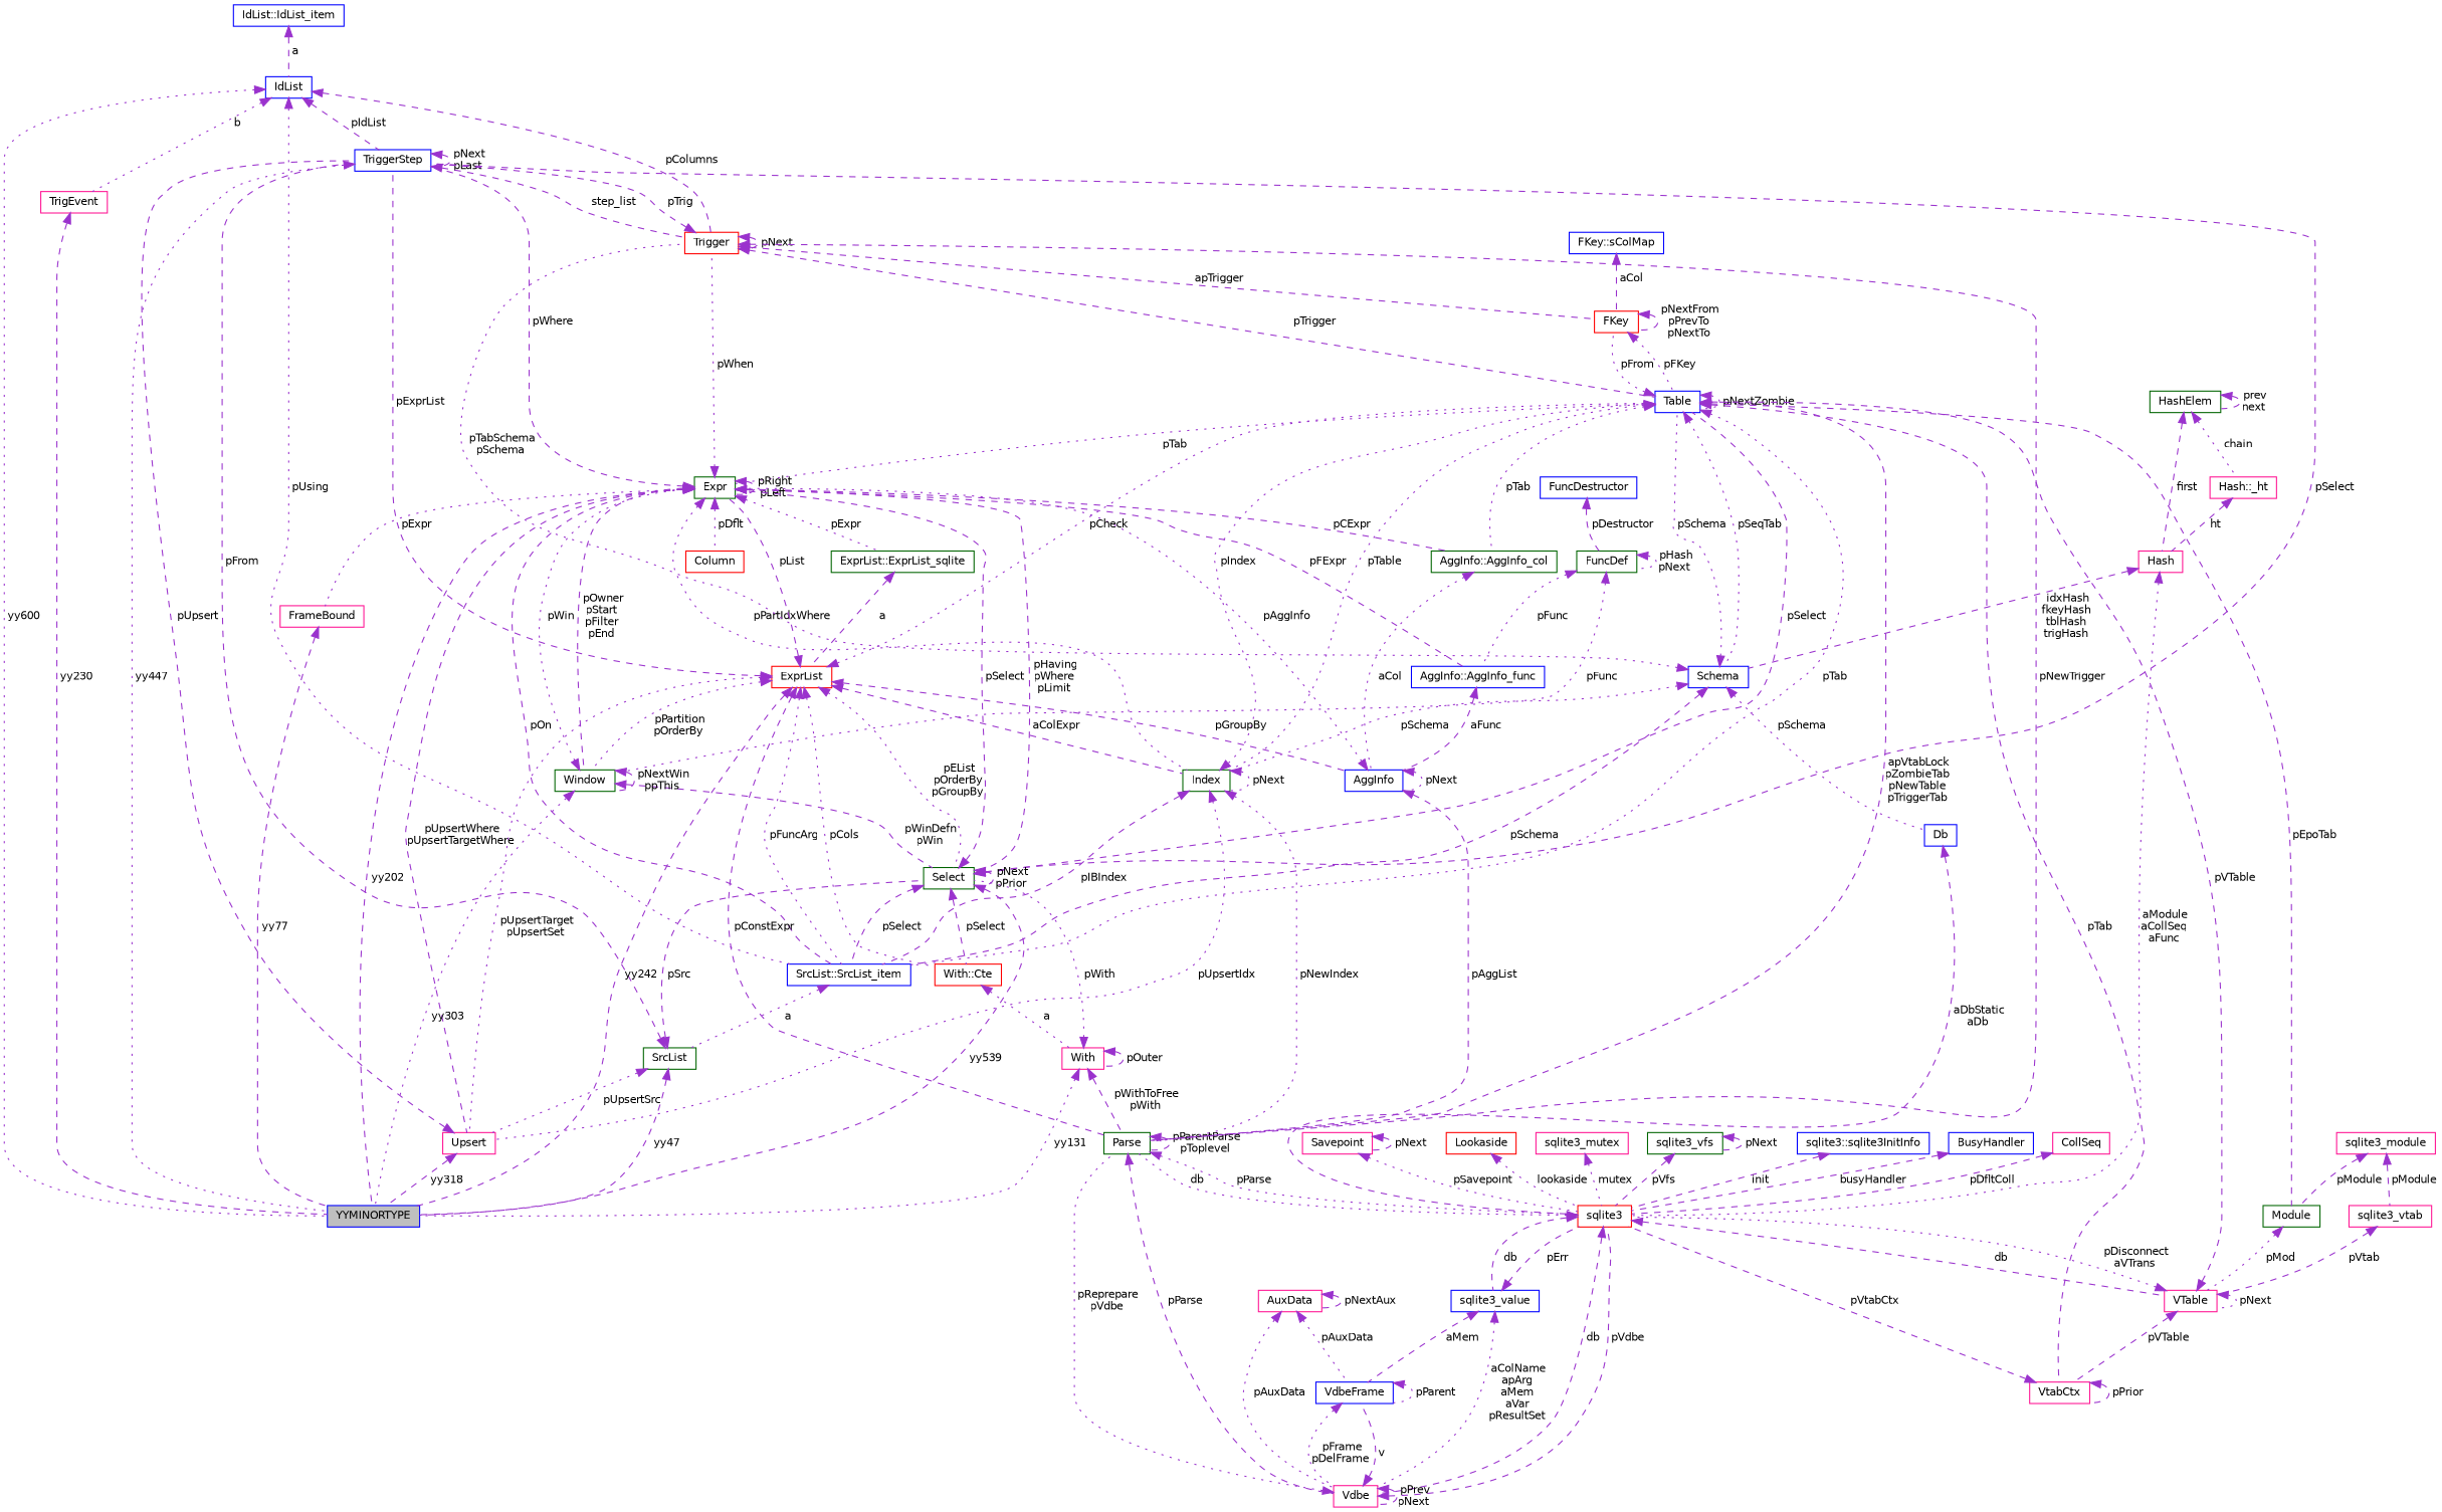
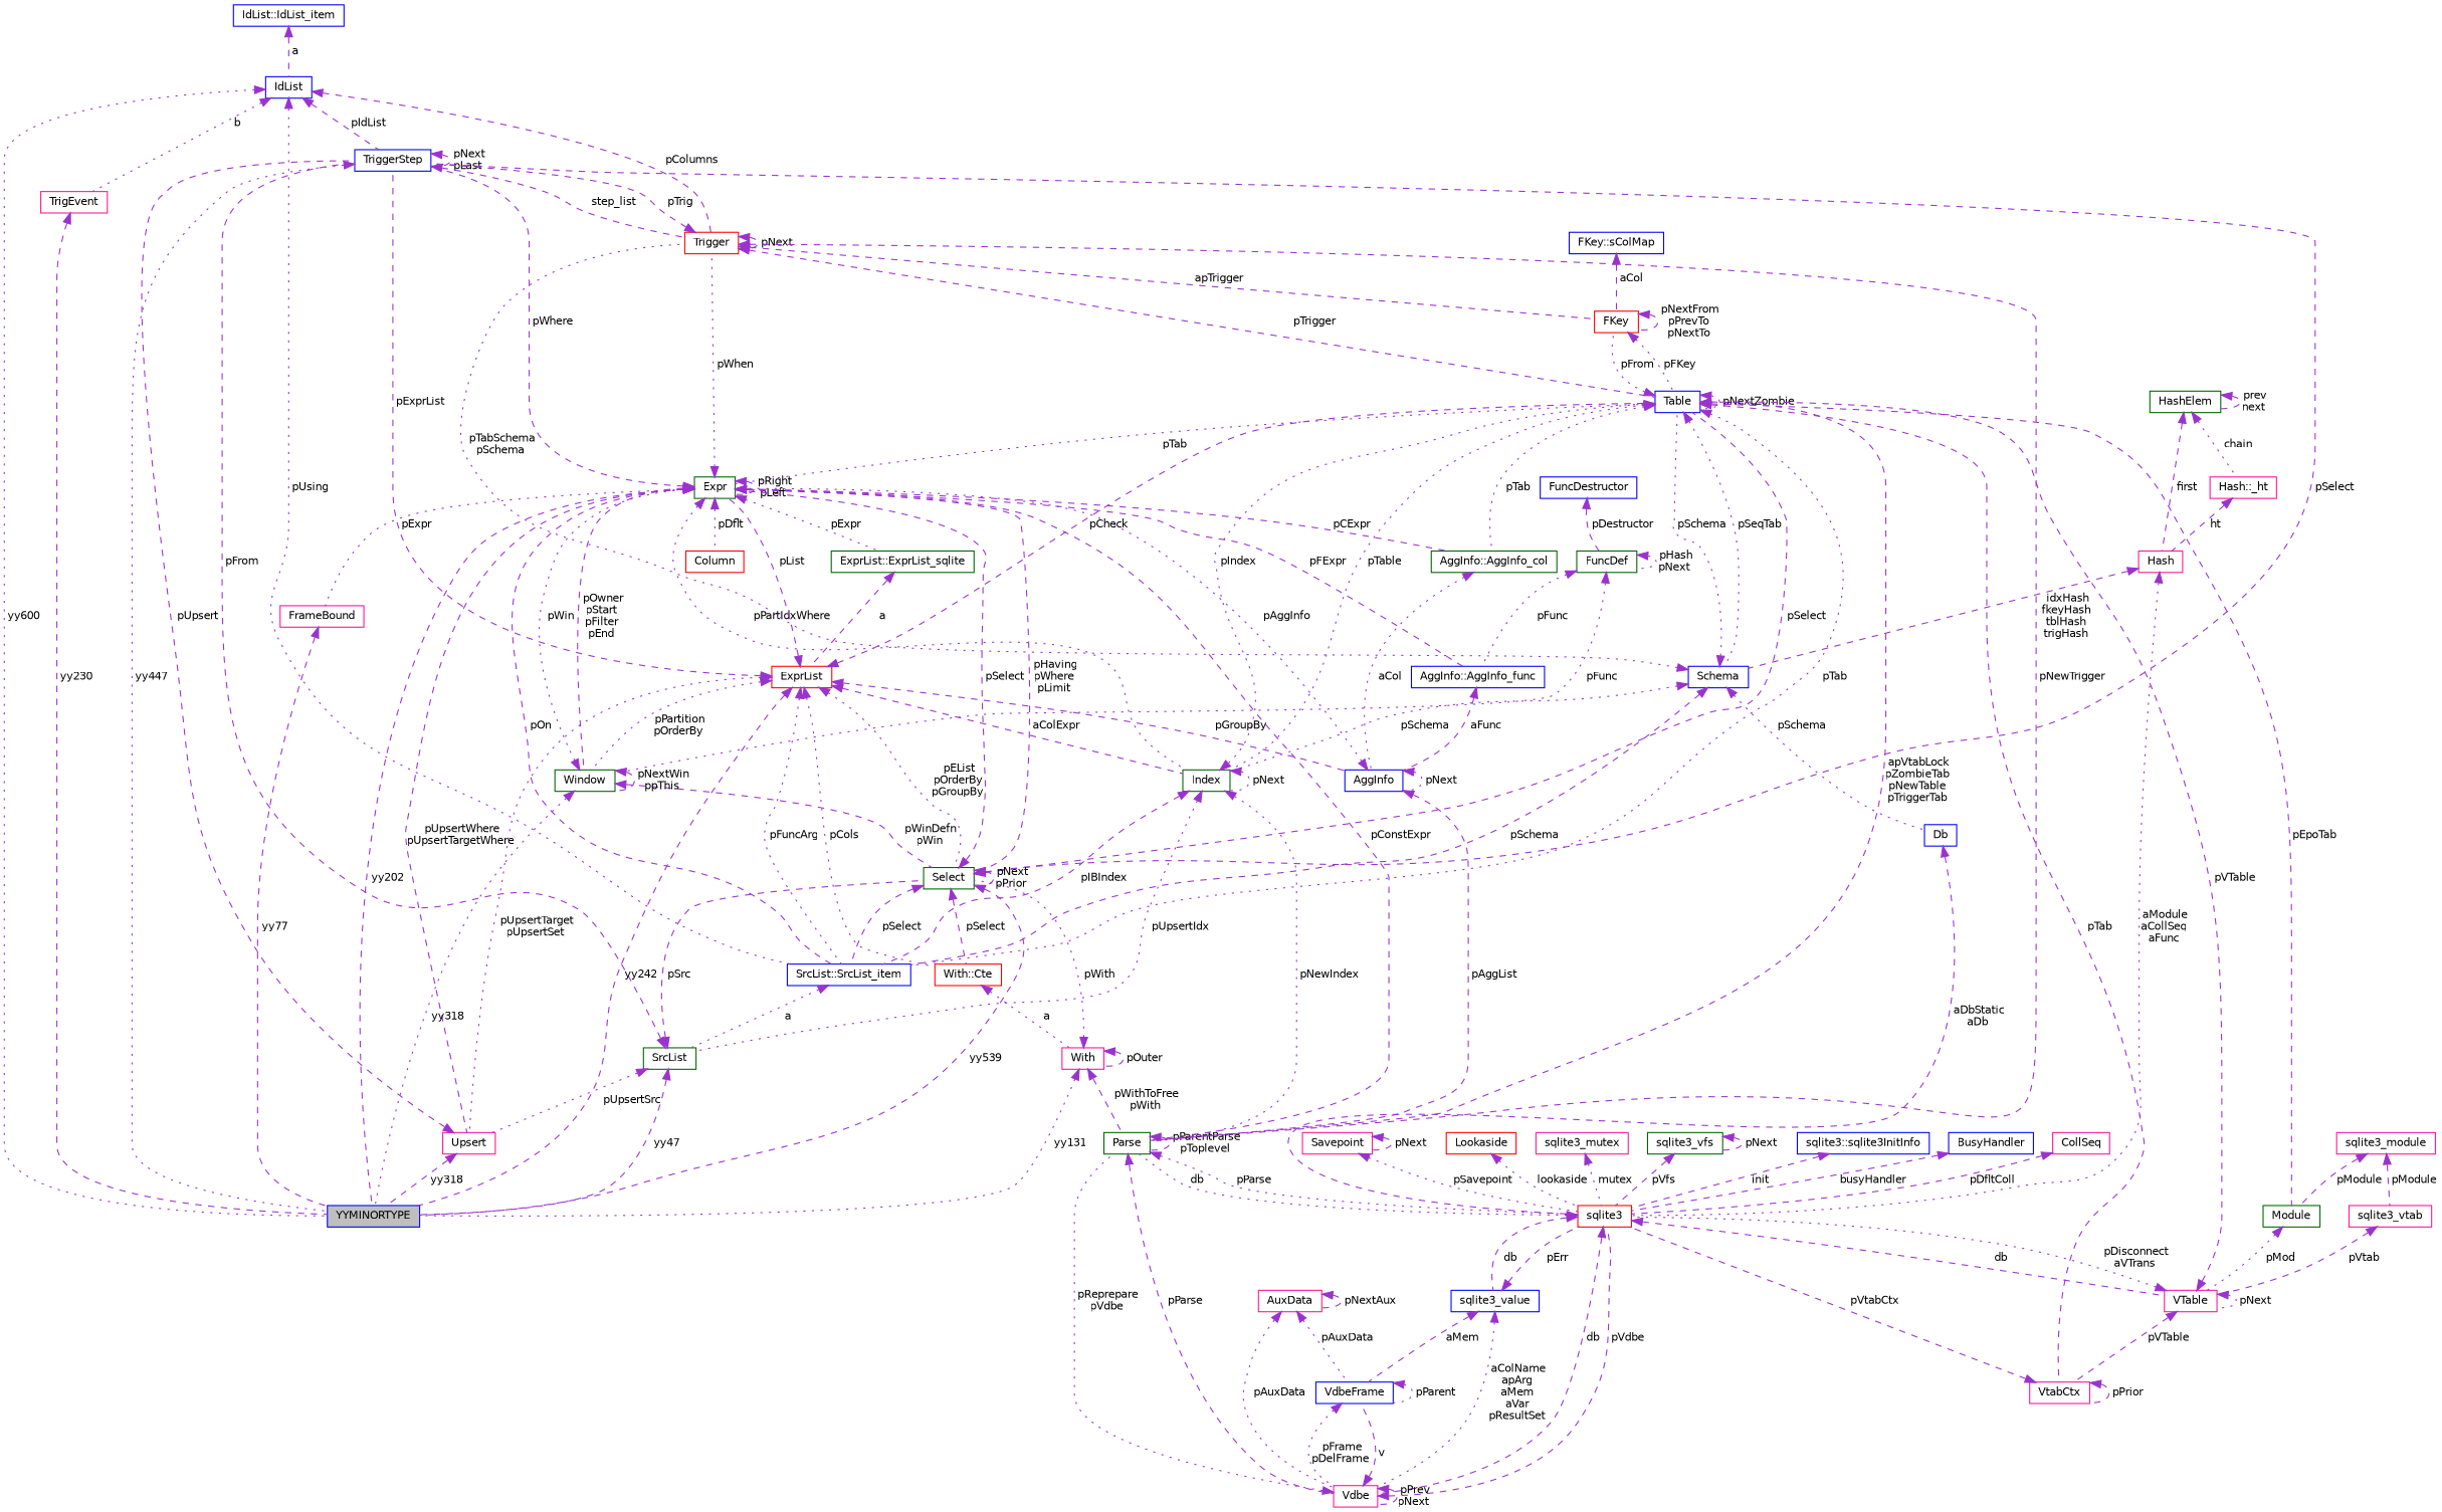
  digraph {
    node [color=blue fillcolor=white fontname=Helvetica fontsize=10 shape=record style=filled]
    edge [color=darkorchid3 dir=back fontname=Helvetica fontsize=10 labelfontname=Helvetica labelfontsize=10 style=dashed]
    n1 [fillcolor=grey75 fontcolor=black height=0.2 label=YYMINORTYPE width=0.4]
    n2 [height=0.2 label=TriggerStep width=0.4]
    n3 [color=red height=0.2 label=Trigger width=0.4]
    n4 [color=darkgreen height=0.2 label=Parse width=0.4]
    n5 [height=0.2 label=Table width=0.4]
    n6 [color=red height=0.2 label=FKey width=0.4]
    n7 [color=darkgreen height=0.2 label=Expr width=0.4]
    n8 [color=darkgreen height=0.2 label="AggInfo::AggInfo_col" width=0.4]
    n9 [color=red height=0.2 label=Column width=0.4]
    n10 [color=darkgreen height=0.2 label=Select width=0.4]
    n11 [height=0.2 label="SrcList::SrcList_item" width=0.4]
    n12 [color=darkgreen height=0.2 label=Index width=0.4]
    n13 [color=darkgreen height=0.2 label="ExprList::ExprList_sqlite" width=0.4]
    n14 [color=darkgreen height=0.2 label=Window width=0.4]
    n15 [height=0.2 label="AggInfo::AggInfo_func" width=0.4]
    n16 [color=deeppink height=0.2 label=Upsert width=0.4]
    n17 [color=deeppink height=0.2 label=FrameBound width=0.4]
    n18 [height=0.2 label=AggInfo width=0.4]
    n19 [color=red height=0.2 label="With::Cte" width=0.4]
    n20 [color=darkgreen height=0.2 label=SrcList width=0.4]
    n21 [color=red height=0.2 label=ExprList width=0.4]
    n22 [color=red height=0.2 label=sqlite3 width=0.4]
    n23 [color=deeppink height=0.2 label=Vdbe width=0.4]
    n24 [height=0.2 label=Schema width=0.4]
    n25 [color=deeppink height=0.2 label=VtabCtx width=0.4]
    n26 [color=darkgreen height=0.2 label=Module width=0.4]
    n27 [height=0.2 label=Db width=0.4]
    n28 [color=deeppink height=0.2 label=VTable width=0.4]
    n29 [color=deeppink height=0.2 label=Hash width=0.4]
    n30 [height=0.2 label=sqlite3_value width=0.4]
    n31 [color=deeppink height=0.2 label="Hash::_ht" width=0.4]
    n32 [color=darkgreen height=0.2 label=HashElem width=0.4]
    n33 [height=0.2 label="FKey::sColMap" width=0.4]
    n34 [height=0.2 label=IdList width=0.4]
    n35 [color=deeppink height=0.2 label=TrigEvent width=0.4]
    n36 [height=0.2 label="IdList::IdList_item" width=0.4]
    n37 [height=0.2 label=VdbeFrame width=0.4]
    n38 [color=deeppink height=0.2 label=AuxData width=0.4]
    n39 [color=deeppink height=0.2 label=With width=0.4]
    n40 [color=darkgreen height=0.2 label=FuncDef width=0.4]
    n41 [height=0.2 label=FuncDestructor width=0.4]
    n42 [color=deeppink height=0.2 label=Savepoint width=0.4]
    n43 [color=red height=0.2 label=Lookaside width=0.4]
    n44 [color=deeppink height=0.2 label=sqlite3_mutex width=0.4]
    n45 [color=darkgreen height=0.2 label=sqlite3_vfs width=0.4]
    n46 [height=0.2 label="sqlite3::sqlite3InitInfo" width=0.4]
    n47 [height=0.2 label=BusyHandler width=0.4]
    n48 [color=deeppink height=0.2 label=CollSeq width=0.4]
    n49 [color=deeppink height=0.2 label=sqlite3_module width=0.4]
    n50 [color=deeppink height=0.2 label=sqlite3_vtab width=0.4]
    n2 -> n1 [label=" yy447" style=dotted]
    n2 -> n2 [label=" pNext\npLast"]
    n2 -> n3 [label=" step_list"]
    n3 -> n2 [label=" pTrig"]
    n3 -> n3 [label=" pNext"]
    n3 -> n4 [label=" pNewTrigger"]
    n3 -> n5 [label=" pTrigger"]
    n3 -> n6 [label=" apTrigger"]
    n4 -> n4 [label=" pParentParse\npToplevel"]
    n4 -> n22 [label=" pParse" style=dotted]
    n4 -> n23 [label=" pParse"]
    n5 -> n4 [label=" apVtabLock\npZombieTab\npNewTable\npTriggerTab"]
    n5 -> n5 [label=" pNextZombie" style=dotted]
    n5 -> n6 [label=" pFrom" style=dotted]
    n5 -> n7 [label=" pTab" style=dotted]
    n5 -> n8 [label=" pTab" style=dotted]
    n5 -> n11 [label=" pTab" style=dotted]
    n5 -> n12 [label=" pTable" style=dotted]
    n5 -> n24 [label=" pSeqTab" style=dotted]
    n5 -> n25 [label=" pTab"]
    n5 -> n26 [label=" pEpoTab"]
    n6 -> n5 [label=" pFKey" style=dotted]
    n6 -> n6 [label=" pNextFrom\npPrevTo\npNextTo"]
    n7 -> n1 [label=" yy202"]
    n7 -> n2 [label=" pWhere"]
    n7 -> n3 [label=" pWhen" style=dotted]
    n7 -> n7 [label=" pRight\npLeft"]
    n7 -> n8 [label=" pCExpr"]
    n7 -> n9 [label=" pDflt" style=dotted]
    n7 -> n10 [label=" pHaving\npWhere\npLimit"]
    n7 -> n11 [label=" pOn"]
    n7 -> n12 [label=" pPartIdxWhere" style=dotted]
    n7 -> n13 [label=" pExpr" style=dotted]
    n7 -> n14 [label=" pOwner\npStart\npFilter\npEnd"]
    n7 -> n15 [label=" pFExpr"]
    n7 -> n16 [label=" pUpsertWhere\npUpsertTargetWhere"]
    n7 -> n17 [label=" pExpr" style=dotted]
    n8 -> n18 [label=" aCol" style=dotted]
    n10 -> n1 [label=" yy539"]
    n10 -> n2 [label=" pSelect"]
    n10 -> n5 [label=" pSelect"]
    n10 -> n7 [label=" pSelect"]
    n10 -> n10 [label=" pNext\npPrior"]
    n10 -> n11 [label=" pSelect"]
    n10 -> n19 [label=" pSelect"]
    n11 -> n20 [label=" a" style=dotted]
    n12 -> n4 [label=" pNewIndex" style=dotted]
    n12 -> n5 [label=" pIndex" style=dotted]
    n12 -> n11 [label=" pIBIndex"]
    n12 -> n12 [label=" pNext" style=dotted]
-   n12 -> n16 [label=" pUpsertIdx" style=dotted]
+   n12 -> n20 [label=" pUpsertIdx" style=dotted]
    n13 -> n21 [label=" a"]
-   n14 -> n1 [label=" yy303" style=dotted]
+   n14 -> n1 [label=" yy318" style=dotted]
    n14 -> n7 [label=" pWin" style=dotted]
    n14 -> n10 [label=" pWinDefn\npWin"]
    n14 -> n14 [label=" pNextWin\nppThis"]
    n15 -> n18 [label=" aFunc"]
    n16 -> n1 [label=" yy318"]
    n16 -> n2 [label=" pUpsert"]
    n17 -> n1 [label=" yy77"]
    n18 -> n4 [label=" pAggList"]
    n18 -> n7 [label=" pAggInfo" style=dotted]
    n18 -> n18 [label=" pNext" style=dotted]
    n19 -> n39 [label=" a" style=dotted]
    n20 -> n1 [label=" yy47"]
    n20 -> n2 [label=" pFrom"]
    n20 -> n10 [label=" pSrc"]
    n20 -> n16 [label=" pUpsertSrc" style=dotted]
    n21 -> n1 [label=" yy242"]
    n21 -> n2 [label=" pExprList"]
-   n21 -> n4 [label=" pConstExpr"]
-   n21 -> n5 [label=" pCheck" style=dotted]
+   n7 -> n4 [label=" pConstExpr"]
+   n21 -> n5 [label=" pCheck"]
    n21 -> n7 [label=" pList"]
    n21 -> n10 [label=" pEList\npOrderBy\npGroupBy" style=dotted]
    n21 -> n11 [label=" pFuncArg" style=dotted]
    n21 -> n12 [label=" aColExpr"]
    n21 -> n14 [label=" pPartition\npOrderBy" style=dotted]
    n21 -> n16 [label=" pUpsertTarget\npUpsertSet" style=dotted]
    n21 -> n18 [label=" pGroupBy"]
    n21 -> n19 [label=" pCols" style=dotted]
    n22 -> n4 [label=" db" style=dotted]
    n22 -> n23 [label=" db"]
    n22 -> n28 [label=" db"]
    n22 -> n30 [label=" db"]
    n23 -> n4 [label=" pReprepare\npVdbe" style=dotted]
    n23 -> n22 [label=" pVdbe"]
    n23 -> n23 [label=" pPrev\npNext"]
    n23 -> n37 [label=" v"]
    n24 -> n3 [label=" pTabSchema\npSchema" style=dotted]
    n24 -> n5 [label=" pSchema" style=dotted]
    n24 -> n11 [label=" pSchema"]
    n24 -> n12 [label=" pSchema" style=dotted]
    n24 -> n27 [label=" pSchema" style=dotted]
    n25 -> n22 [label=" pVtabCtx"]
    n25 -> n25 [label=" pPrior"]
    n26 -> n28 [label=" pMod" style=dotted]
    n27 -> n22 [label=" aDbStatic\naDb"]
    n28 -> n5 [label=" pVTable"]
    n28 -> n22 [label=" pDisconnect\naVTrans" style=dotted]
    n28 -> n25 [label=" pVTable"]
    n28 -> n28 [label=" pNext" style=dotted]
    n29 -> n22 [label=" aModule\naCollSeq\naFunc" style=dotted]
    n29 -> n24 [label=" idxHash\nfkeyHash\ntblHash\ntrigHash"]
    n30 -> n22 [label=" pErr"]
    n30 -> n23 [label=" aColName\napArg\naMem\naVar\npResultSet" style=dotted]
    n30 -> n37 [label=" aMem"]
    n31 -> n29 [label=" ht"]
    n32 -> n29 [label=" first"]
    n32 -> n31 [label=" chain" style=dotted]
    n32 -> n32 [label=" prev\nnext"]
    n33 -> n6 [label=" aCol"]
    n34 -> n1 [label=" yy600" style=dotted]
    n34 -> n2 [label=" pIdList"]
    n34 -> n3 [label=" pColumns"]
    n34 -> n11 [label=" pUsing" style=dotted]
    n34 -> n35 [label=" b" style=dotted]
    n35 -> n1 [label=" yy230"]
    n36 -> n34 [label=" a"]
    n37 -> n23 [label=" pFrame\npDelFrame" style=dotted]
    n37 -> n37 [label=" pParent" style=dotted]
    n38 -> n23 [label=" pAuxData" style=dotted]
    n38 -> n37 [label=" pAuxData" style=dotted]
    n38 -> n38 [label=" pNextAux"]
    n39 -> n1 [label=" yy131" style=dotted]
    n39 -> n4 [label=" pWithToFree\npWith"]
    n39 -> n10 [label=" pWith" style=dotted]
    n39 -> n39 [label=" pOuter"]
    n40 -> n14 [label=" pFunc" style=dotted]
    n40 -> n15 [label=" pFunc" style=dotted]
    n40 -> n40 [label=" pHash\npNext" style=dotted]
    n41 -> n40 [label=" pDestructor"]
    n42 -> n22 [label=" pSavepoint" style=dotted]
    n42 -> n42 [label=" pNext"]
    n43 -> n22 [label=" lookaside" style=dotted]
    n44 -> n22 [label=" mutex" style=dotted]
    n45 -> n22 [label=" pVfs"]
    n45 -> n45 [label=" pNext"]
    n46 -> n22 [label=" init"]
    n47 -> n22 [label=" busyHandler"]
    n48 -> n22 [label=" pDfltColl"]
    n49 -> n26 [label=" pModule"]
    n49 -> n50 [label=" pModule"]
    n50 -> n28 [label=" pVtab"]
  }
